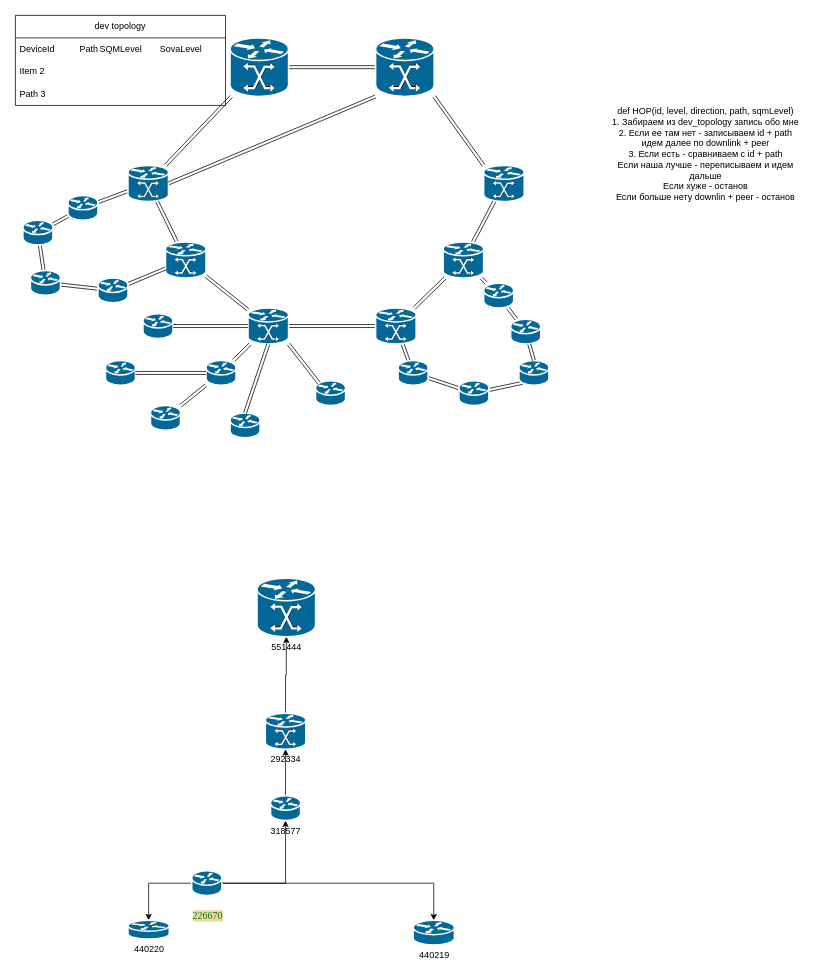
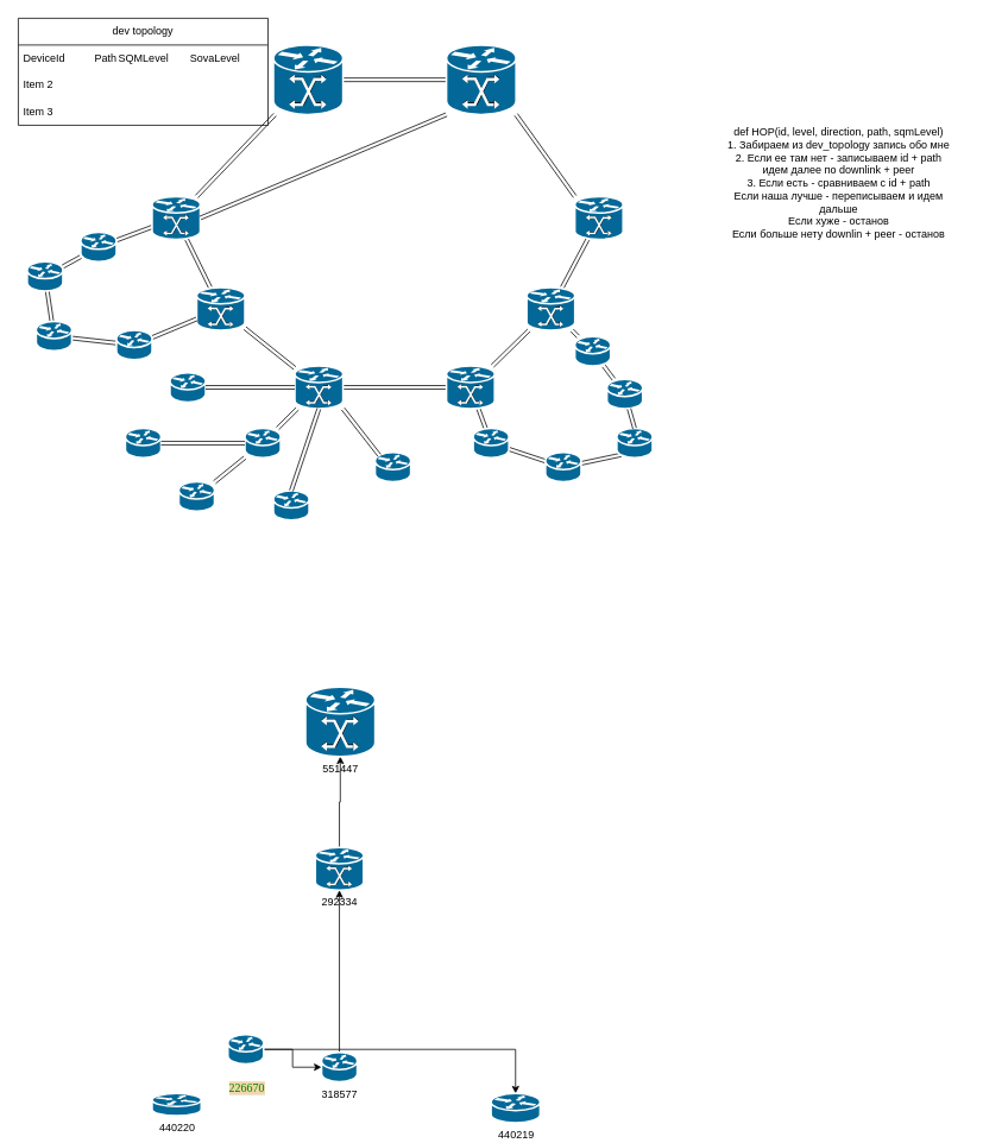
  <mxCell id="0" />
  <mxCell id="1" parent="0" />
  <mxCell id="2" style="edgeStyle=none;shape=link;rounded=0;orthogonalLoop=1;jettySize=auto;html=1;" parent="1" source="3" target="21" edge="1"><mxGeometry relative="1" as="geometry" /></mxCell>
  <mxCell id="3" value="" style="shape=mxgraph.cisco.routers.router;sketch=0;html=1;pointerEvents=1;dashed=0;fillColor=#036897;strokeColor=#ffffff;strokeWidth=2;verticalLabelPosition=bottom;verticalAlign=top;align=center;outlineConnect=0;" parent="1" vertex="1"><mxGeometry x="30" y="293" width="40" height="33" as="geometry" /></mxCell>
  <mxCell id="4" style="rounded=0;orthogonalLoop=1;jettySize=auto;html=1;shape=link;" parent="1" source="6" target="8" edge="1"><mxGeometry relative="1" as="geometry" /></mxCell>
  <mxCell id="5" style="edgeStyle=none;shape=link;rounded=0;orthogonalLoop=1;jettySize=auto;html=1;" parent="1" source="6" target="19" edge="1"><mxGeometry relative="1" as="geometry" /></mxCell>
  <mxCell id="6" value="" style="shape=mxgraph.cisco.routers.gigabit_switch_atm_tag_router;sketch=0;html=1;pointerEvents=1;dashed=0;fillColor=#036897;strokeColor=#ffffff;strokeWidth=2;verticalLabelPosition=bottom;verticalAlign=top;align=center;outlineConnect=0;" parent="1" vertex="1"><mxGeometry x="170" y="220" width="54" height="48" as="geometry" /></mxCell>
  <mxCell id="7" style="edgeStyle=none;shape=link;rounded=0;orthogonalLoop=1;jettySize=auto;html=1;" parent="1" source="8" target="11" edge="1"><mxGeometry relative="1" as="geometry" /></mxCell>
  <mxCell id="8" value="" style="shape=mxgraph.cisco.routers.gigabit_switch_atm_tag_router;sketch=0;html=1;pointerEvents=1;dashed=0;fillColor=#036897;strokeColor=#ffffff;strokeWidth=2;verticalLabelPosition=bottom;verticalAlign=top;align=center;outlineConnect=0;" parent="1" vertex="1"><mxGeometry x="220" y="322" width="54" height="48" as="geometry" /></mxCell>
  <mxCell id="9" style="edgeStyle=none;shape=link;rounded=0;orthogonalLoop=1;jettySize=auto;html=1;entryX=1;entryY=0.5;entryDx=0;entryDy=0;entryPerimeter=0;" parent="1" source="11" target="14" edge="1"><mxGeometry relative="1" as="geometry" /></mxCell>
  <mxCell id="10" style="edgeStyle=none;shape=link;rounded=0;orthogonalLoop=1;jettySize=auto;html=1;" parent="1" source="11" target="25" edge="1"><mxGeometry relative="1" as="geometry" /></mxCell>
  <mxCell id="11" value="" style="shape=mxgraph.cisco.routers.gigabit_switch_atm_tag_router;sketch=0;html=1;pointerEvents=1;dashed=0;fillColor=#036897;strokeColor=#ffffff;strokeWidth=2;verticalLabelPosition=bottom;verticalAlign=top;align=center;outlineConnect=0;" parent="1" vertex="1"><mxGeometry x="330" y="410" width="54" height="48" as="geometry" /></mxCell>
  <mxCell id="12" style="edgeStyle=none;shape=link;rounded=0;orthogonalLoop=1;jettySize=auto;html=1;" parent="1" source="14" target="16" edge="1"><mxGeometry relative="1" as="geometry" /></mxCell>
  <mxCell id="13" style="edgeStyle=none;shape=link;rounded=0;orthogonalLoop=1;jettySize=auto;html=1;" parent="1" source="14" target="28" edge="1"><mxGeometry relative="1" as="geometry" /></mxCell>
  <mxCell id="14" value="" style="shape=mxgraph.cisco.routers.gigabit_switch_atm_tag_router;sketch=0;html=1;pointerEvents=1;dashed=0;fillColor=#036897;strokeColor=#ffffff;strokeWidth=2;verticalLabelPosition=bottom;verticalAlign=top;align=center;outlineConnect=0;" parent="1" vertex="1"><mxGeometry x="500" y="410" width="54" height="48" as="geometry" /></mxCell>
  <mxCell id="15" style="edgeStyle=none;shape=link;rounded=0;orthogonalLoop=1;jettySize=auto;html=1;" parent="1" source="16" target="17" edge="1"><mxGeometry relative="1" as="geometry" /></mxCell>
  <mxCell id="16" value="" style="shape=mxgraph.cisco.routers.gigabit_switch_atm_tag_router;sketch=0;html=1;pointerEvents=1;dashed=0;fillColor=#036897;strokeColor=#ffffff;strokeWidth=2;verticalLabelPosition=bottom;verticalAlign=top;align=center;outlineConnect=0;" parent="1" vertex="1"><mxGeometry x="590" y="322" width="54" height="48" as="geometry" /></mxCell>
  <mxCell id="17" value="" style="shape=mxgraph.cisco.routers.gigabit_switch_atm_tag_router;sketch=0;html=1;pointerEvents=1;dashed=0;fillColor=#036897;strokeColor=#ffffff;strokeWidth=2;verticalLabelPosition=bottom;verticalAlign=top;align=center;outlineConnect=0;" parent="1" vertex="1"><mxGeometry x="644" y="220" width="54" height="48" as="geometry" /></mxCell>
  <mxCell id="18" style="edgeStyle=none;shape=link;rounded=0;orthogonalLoop=1;jettySize=auto;html=1;" parent="1" source="19" target="3" edge="1"><mxGeometry relative="1" as="geometry" /></mxCell>
  <mxCell id="19" value="" style="shape=mxgraph.cisco.routers.router;sketch=0;html=1;pointerEvents=1;dashed=0;fillColor=#036897;strokeColor=#ffffff;strokeWidth=2;verticalLabelPosition=bottom;verticalAlign=top;align=center;outlineConnect=0;" parent="1" vertex="1"><mxGeometry x="90" y="260" width="40" height="33" as="geometry" /></mxCell>
  <mxCell id="20" style="edgeStyle=none;shape=link;rounded=0;orthogonalLoop=1;jettySize=auto;html=1;" parent="1" source="21" target="23" edge="1"><mxGeometry relative="1" as="geometry" /></mxCell>
  <mxCell id="21" value="" style="shape=mxgraph.cisco.routers.router;sketch=0;html=1;pointerEvents=1;dashed=0;fillColor=#036897;strokeColor=#ffffff;strokeWidth=2;verticalLabelPosition=bottom;verticalAlign=top;align=center;outlineConnect=0;" parent="1" vertex="1"><mxGeometry x="40" y="360" width="40" height="33" as="geometry" /></mxCell>
  <mxCell id="22" style="edgeStyle=none;shape=link;rounded=0;orthogonalLoop=1;jettySize=auto;html=1;" parent="1" source="23" target="8" edge="1"><mxGeometry relative="1" as="geometry" /></mxCell>
  <mxCell id="23" value="" style="shape=mxgraph.cisco.routers.router;sketch=0;html=1;pointerEvents=1;dashed=0;fillColor=#036897;strokeColor=#ffffff;strokeWidth=2;verticalLabelPosition=bottom;verticalAlign=top;align=center;outlineConnect=0;" parent="1" vertex="1"><mxGeometry x="130" y="370" width="40" height="33" as="geometry" /></mxCell>
  <mxCell id="24" style="edgeStyle=none;shape=link;rounded=0;orthogonalLoop=1;jettySize=auto;html=1;" parent="1" source="25" target="26" edge="1"><mxGeometry relative="1" as="geometry" /></mxCell>
  <mxCell id="25" value="" style="shape=mxgraph.cisco.routers.router;sketch=0;html=1;pointerEvents=1;dashed=0;fillColor=#036897;strokeColor=#ffffff;strokeWidth=2;verticalLabelPosition=bottom;verticalAlign=top;align=center;outlineConnect=0;" parent="1" vertex="1"><mxGeometry x="274" y="480" width="40" height="33" as="geometry" /></mxCell>
  <mxCell id="26" value="" style="shape=mxgraph.cisco.routers.router;sketch=0;html=1;pointerEvents=1;dashed=0;fillColor=#036897;strokeColor=#ffffff;strokeWidth=2;verticalLabelPosition=bottom;verticalAlign=top;align=center;outlineConnect=0;" parent="1" vertex="1"><mxGeometry x="200" y="540" width="40" height="33" as="geometry" /></mxCell>
  <mxCell id="27" style="edgeStyle=none;shape=link;rounded=0;orthogonalLoop=1;jettySize=auto;html=1;" parent="1" source="28" target="30" edge="1"><mxGeometry relative="1" as="geometry" /></mxCell>
  <mxCell id="28" value="" style="shape=mxgraph.cisco.routers.router;sketch=0;html=1;pointerEvents=1;dashed=0;fillColor=#036897;strokeColor=#ffffff;strokeWidth=2;verticalLabelPosition=bottom;verticalAlign=top;align=center;outlineConnect=0;" parent="1" vertex="1"><mxGeometry x="530" y="480" width="40" height="33" as="geometry" /></mxCell>
  <mxCell id="29" style="edgeStyle=none;shape=link;rounded=0;orthogonalLoop=1;jettySize=auto;html=1;entryX=0.12;entryY=0.9;entryDx=0;entryDy=0;entryPerimeter=0;" parent="1" source="30" target="46" edge="1"><mxGeometry relative="1" as="geometry" /></mxCell>
  <mxCell id="30" value="" style="shape=mxgraph.cisco.routers.router;sketch=0;html=1;pointerEvents=1;dashed=0;fillColor=#036897;strokeColor=#ffffff;strokeWidth=2;verticalLabelPosition=bottom;verticalAlign=top;align=center;outlineConnect=0;" parent="1" vertex="1"><mxGeometry x="611" y="507" width="40" height="33" as="geometry" /></mxCell>
  <mxCell id="31" style="edgeStyle=none;shape=link;rounded=0;orthogonalLoop=1;jettySize=auto;html=1;" parent="1" source="32" target="34" edge="1"><mxGeometry relative="1" as="geometry" /></mxCell>
  <mxCell id="32" value="" style="shape=mxgraph.cisco.routers.router;sketch=0;html=1;pointerEvents=1;dashed=0;fillColor=#036897;strokeColor=#ffffff;strokeWidth=2;verticalLabelPosition=bottom;verticalAlign=top;align=center;outlineConnect=0;" parent="1" vertex="1"><mxGeometry x="680" y="425" width="40" height="33" as="geometry" /></mxCell>
  <mxCell id="33" style="edgeStyle=none;shape=link;rounded=0;orthogonalLoop=1;jettySize=auto;html=1;" parent="1" source="34" target="16" edge="1"><mxGeometry relative="1" as="geometry" /></mxCell>
  <mxCell id="34" value="" style="shape=mxgraph.cisco.routers.router;sketch=0;html=1;pointerEvents=1;dashed=0;fillColor=#036897;strokeColor=#ffffff;strokeWidth=2;verticalLabelPosition=bottom;verticalAlign=top;align=center;outlineConnect=0;" parent="1" vertex="1"><mxGeometry x="644" y="377" width="40" height="33" as="geometry" /></mxCell>
  <mxCell id="35" style="edgeStyle=none;shape=link;rounded=0;orthogonalLoop=1;jettySize=auto;html=1;" parent="1" source="37" target="6" edge="1"><mxGeometry relative="1" as="geometry" /></mxCell>
  <mxCell id="36" style="edgeStyle=none;shape=link;rounded=0;orthogonalLoop=1;jettySize=auto;html=1;" parent="1" source="37" target="38" edge="1"><mxGeometry relative="1" as="geometry" /></mxCell>
  <mxCell id="37" value="" style="shape=mxgraph.cisco.routers.gigabit_switch_atm_tag_router;sketch=0;html=1;pointerEvents=1;dashed=0;fillColor=#036897;strokeColor=#ffffff;strokeWidth=2;verticalLabelPosition=bottom;verticalAlign=top;align=center;outlineConnect=0;" parent="1" vertex="1"><mxGeometry x="306" y="50" width="78" height="78" as="geometry" /></mxCell>
  <mxCell id="38" value="" style="shape=mxgraph.cisco.routers.gigabit_switch_atm_tag_router;sketch=0;html=1;pointerEvents=1;dashed=0;fillColor=#036897;strokeColor=#ffffff;strokeWidth=2;verticalLabelPosition=bottom;verticalAlign=top;align=center;outlineConnect=0;" parent="1" vertex="1"><mxGeometry x="500" y="50" width="78" height="78" as="geometry" /></mxCell>
  <mxCell id="39" style="edgeStyle=none;shape=link;rounded=0;orthogonalLoop=1;jettySize=auto;html=1;entryX=1;entryY=0.5;entryDx=0;entryDy=0;entryPerimeter=0;exitX=0;exitY=1;exitDx=0;exitDy=0;exitPerimeter=0;" parent="1" source="38" target="6" edge="1"><mxGeometry relative="1" as="geometry"><mxPoint x="654" y="254" as="sourcePoint" /><mxPoint x="388" y="148" as="targetPoint" /></mxGeometry></mxCell>
  <mxCell id="40" value="" style="shape=mxgraph.cisco.routers.router;sketch=0;html=1;pointerEvents=1;dashed=0;fillColor=#036897;strokeColor=#ffffff;strokeWidth=2;verticalLabelPosition=bottom;verticalAlign=top;align=center;outlineConnect=0;" parent="1" vertex="1"><mxGeometry x="190" y="417.5" width="40" height="33" as="geometry" /></mxCell>
  <mxCell id="41" value="" style="shape=mxgraph.cisco.routers.router;sketch=0;html=1;pointerEvents=1;dashed=0;fillColor=#036897;strokeColor=#ffffff;strokeWidth=2;verticalLabelPosition=bottom;verticalAlign=top;align=center;outlineConnect=0;" parent="1" vertex="1"><mxGeometry x="420" y="507" width="40" height="33" as="geometry" /></mxCell>
  <mxCell id="42" value="" style="shape=mxgraph.cisco.routers.router;sketch=0;html=1;pointerEvents=1;dashed=0;fillColor=#036897;strokeColor=#ffffff;strokeWidth=2;verticalLabelPosition=bottom;verticalAlign=top;align=center;outlineConnect=0;" parent="1" vertex="1"><mxGeometry x="306" y="550" width="40" height="33" as="geometry" /></mxCell>
  <mxCell id="43" style="edgeStyle=none;shape=link;rounded=0;orthogonalLoop=1;jettySize=auto;html=1;entryX=1;entryY=0.5;entryDx=0;entryDy=0;entryPerimeter=0;exitX=0;exitY=0.5;exitDx=0;exitDy=0;exitPerimeter=0;" parent="1" source="11" target="40" edge="1"><mxGeometry relative="1" as="geometry"><mxPoint x="343" y="468" as="sourcePoint" /><mxPoint x="321" y="490" as="targetPoint" /></mxGeometry></mxCell>
  <mxCell id="44" style="edgeStyle=none;shape=link;rounded=0;orthogonalLoop=1;jettySize=auto;html=1;exitX=0.5;exitY=1;exitDx=0;exitDy=0;exitPerimeter=0;entryX=0.5;entryY=0;entryDx=0;entryDy=0;entryPerimeter=0;" parent="1" source="11" target="42" edge="1"><mxGeometry relative="1" as="geometry"><mxPoint x="353" y="478" as="sourcePoint" /><mxPoint x="331" y="500" as="targetPoint" /></mxGeometry></mxCell>
  <mxCell id="45" style="edgeStyle=none;shape=link;rounded=0;orthogonalLoop=1;jettySize=auto;html=1;exitX=1;exitY=1;exitDx=0;exitDy=0;exitPerimeter=0;entryX=0.12;entryY=0.1;entryDx=0;entryDy=0;entryPerimeter=0;" parent="1" source="11" target="41" edge="1"><mxGeometry relative="1" as="geometry"><mxPoint x="363" y="488" as="sourcePoint" /><mxPoint x="341" y="510" as="targetPoint" /></mxGeometry></mxCell>
  <mxCell id="46" value="" style="shape=mxgraph.cisco.routers.router;sketch=0;html=1;pointerEvents=1;dashed=0;fillColor=#036897;strokeColor=#ffffff;strokeWidth=2;verticalLabelPosition=bottom;verticalAlign=top;align=center;outlineConnect=0;" parent="1" vertex="1"><mxGeometry x="691" y="480" width="40" height="33" as="geometry" /></mxCell>
  <mxCell id="47" style="edgeStyle=none;shape=link;rounded=0;orthogonalLoop=1;jettySize=auto;html=1;exitX=0.5;exitY=0;exitDx=0;exitDy=0;exitPerimeter=0;" parent="1" source="46" target="32" edge="1"><mxGeometry relative="1" as="geometry"><mxPoint x="661" y="529" as="sourcePoint" /><mxPoint x="706" y="520" as="targetPoint" /></mxGeometry></mxCell>
  <mxCell id="48" value="" style="shape=mxgraph.cisco.routers.router;sketch=0;html=1;pointerEvents=1;dashed=0;fillColor=#036897;strokeColor=#ffffff;strokeWidth=2;verticalLabelPosition=bottom;verticalAlign=top;align=center;outlineConnect=0;" parent="1" vertex="1"><mxGeometry x="140" y="480" width="40" height="33" as="geometry" /></mxCell>
  <mxCell id="49" style="edgeStyle=none;shape=link;rounded=0;orthogonalLoop=1;jettySize=auto;html=1;exitX=0;exitY=0.5;exitDx=0;exitDy=0;exitPerimeter=0;entryX=1;entryY=0.5;entryDx=0;entryDy=0;entryPerimeter=0;" parent="1" source="25" target="48" edge="1"><mxGeometry relative="1" as="geometry"><mxPoint x="284" y="523" as="sourcePoint" /><mxPoint x="250" y="550" as="targetPoint" /></mxGeometry></mxCell>
  <mxCell id="50" style="edgeStyle=none;shape=link;rounded=0;orthogonalLoop=1;jettySize=auto;html=1;entryX=0;entryY=0;entryDx=0;entryDy=0;entryPerimeter=0;exitX=1;exitY=1;exitDx=0;exitDy=0;exitPerimeter=0;" parent="1" source="38" target="17" edge="1"><mxGeometry relative="1" as="geometry"><mxPoint x="510" y="138" as="sourcePoint" /><mxPoint x="234" y="254" as="targetPoint" /></mxGeometry></mxCell>
- <mxCell id="51" style="edgeStyle=orthogonalEdgeStyle;rounded=0;orthogonalLoop=1;jettySize=auto;html=1;" parent="1" source="54" target="55" edge="1"><mxGeometry relative="1" as="geometry" /></mxCell>
  <mxCell id="52" style="edgeStyle=orthogonalEdgeStyle;rounded=0;orthogonalLoop=1;jettySize=auto;html=1;" parent="1" source="54" target="57" edge="1"><mxGeometry relative="1" as="geometry" /></mxCell>
  <mxCell id="53" style="edgeStyle=orthogonalEdgeStyle;rounded=0;orthogonalLoop=1;jettySize=auto;html=1;" parent="1" source="54" target="58" edge="1"><mxGeometry relative="1" as="geometry" /></mxCell>
  <mxCell id="54" value="&lt;div style=&quot;background-color:#ffffff;padding-left:2px;padding-top:0px;padding-right:0px;padding-bottom:0px;&quot;&gt;&lt;div style=&quot;color:#000000;background-color:#ffffff;font-family:&amp;quot;Consolas&amp;quot;;font-size:10pt;white-space:nowrap;&quot;&gt;&lt;p style=&quot;background-color:#e8f2fe;&quot;&gt;&lt;span style=&quot;color:#008000;background-color:#f0d8a8;&quot;&gt;226670&lt;/span&gt;&lt;/p&gt;&lt;/div&gt;&lt;br&gt;&lt;/div&gt;" style="shape=mxgraph.cisco.routers.router;sketch=0;html=1;pointerEvents=1;dashed=0;fillColor=#036897;strokeColor=#ffffff;strokeWidth=2;verticalLabelPosition=bottom;verticalAlign=top;align=center;outlineConnect=0;" parent="1" vertex="1"><mxGeometry x="255" y="1160" width="40" height="33" as="geometry" /></mxCell>
  <mxCell id="55" value="440220" style="shape=mxgraph.cisco.routers.router;sketch=0;html=1;pointerEvents=1;dashed=0;fillColor=#036897;strokeColor=#ffffff;strokeWidth=2;verticalLabelPosition=bottom;verticalAlign=top;align=center;outlineConnect=0;" parent="1" vertex="1"><mxGeometry x="170" y="1226" width="55" height="25" as="geometry" /></mxCell>
  <mxCell id="56" style="edgeStyle=orthogonalEdgeStyle;rounded=0;orthogonalLoop=1;jettySize=auto;html=1;" parent="1" source="57" target="60" edge="1"><mxGeometry relative="1" as="geometry" /></mxCell>
- <mxCell id="57" value="318577" style="shape=mxgraph.cisco.routers.router;sketch=0;html=1;pointerEvents=1;dashed=0;fillColor=#036897;strokeColor=#ffffff;strokeWidth=2;verticalLabelPosition=bottom;verticalAlign=top;align=center;outlineConnect=0;" parent="1" vertex="1"><mxGeometry x="360" y="1060" width="40" height="33" as="geometry" /></mxCell>
+ <mxCell id="57" value="318577" style="shape=mxgraph.cisco.routers.router;sketch=0;html=1;pointerEvents=1;dashed=0;fillColor=#036897;strokeColor=#ffffff;strokeWidth=2;verticalLabelPosition=bottom;verticalAlign=top;align=center;outlineConnect=0;" parent="1" vertex="1"><mxGeometry x="360" y="1180" width="40" height="33" as="geometry" /></mxCell>
  <mxCell id="58" value="440219" style="shape=mxgraph.cisco.routers.router;sketch=0;html=1;pointerEvents=1;dashed=0;fillColor=#036897;strokeColor=#ffffff;strokeWidth=2;verticalLabelPosition=bottom;verticalAlign=top;align=center;outlineConnect=0;" parent="1" vertex="1"><mxGeometry x="550" y="1226" width="55" height="33" as="geometry" /></mxCell>
  <mxCell id="59" style="edgeStyle=orthogonalEdgeStyle;rounded=0;orthogonalLoop=1;jettySize=auto;html=1;" parent="1" source="60" target="61" edge="1"><mxGeometry relative="1" as="geometry" /></mxCell>
  <mxCell id="60" value="292334" style="shape=mxgraph.cisco.routers.gigabit_switch_atm_tag_router;sketch=0;html=1;pointerEvents=1;dashed=0;fillColor=#036897;strokeColor=#ffffff;strokeWidth=2;verticalLabelPosition=bottom;verticalAlign=top;align=center;outlineConnect=0;" parent="1" vertex="1"><mxGeometry x="353" y="950" width="54" height="48" as="geometry" /></mxCell>
- <mxCell id="61" value="551444" style="shape=mxgraph.cisco.routers.gigabit_switch_atm_tag_router;sketch=0;html=1;pointerEvents=1;dashed=0;fillColor=#036897;strokeColor=#ffffff;strokeWidth=2;verticalLabelPosition=bottom;verticalAlign=top;align=center;outlineConnect=0;" parent="1" vertex="1"><mxGeometry x="342" y="770" width="78" height="78" as="geometry" /></mxCell>
+ <mxCell id="61" value="551447" style="shape=mxgraph.cisco.routers.gigabit_switch_atm_tag_router;sketch=0;html=1;pointerEvents=1;dashed=0;fillColor=#036897;strokeColor=#ffffff;strokeWidth=2;verticalLabelPosition=bottom;verticalAlign=top;align=center;outlineConnect=0;" parent="1" vertex="1"><mxGeometry x="342" y="770" width="78" height="78" as="geometry" /></mxCell>
  <mxCell id="62" value="&lt;div&gt;def HOP(id, level, direction, path, sqmLevel)&lt;/div&gt;&lt;div&gt;1. Забираем из dev_topology запись обо мне&lt;br&gt;2. Если ее там нет - записываем id + path&lt;br&gt;идем далее по downlink + peer&lt;br&gt;&lt;/div&gt;&lt;div&gt;3. Если есть - сравниваем с id + path&lt;br&gt;Если наша лучше - переписываем и идем дальше&lt;br&gt;Если хуже - останов&lt;br&gt;Если больше нету downlin + peer - останов&lt;br&gt;&lt;/div&gt;" style="text;html=1;align=center;verticalAlign=middle;whiteSpace=wrap;rounded=0;" vertex="1" parent="1"><mxGeometry x="800" y="40" width="280" height="330" as="geometry" /></mxCell>
  <mxCell id="63" value="dev topology" style="swimlane;fontStyle=0;childLayout=stackLayout;horizontal=1;startSize=30;horizontalStack=0;resizeParent=1;resizeParentMax=0;resizeLast=0;collapsible=1;marginBottom=0;whiteSpace=wrap;html=1;" vertex="1" parent="1"><mxGeometry x="20" y="20" width="280" height="120" as="geometry" /></mxCell>
  <mxCell id="64" value="&lt;div&gt;DeviceId&lt;span style=&quot;white-space: pre;&quot;&gt;&#09;&lt;/span&gt;&lt;span style=&quot;white-space: pre;&quot;&gt;&#09;&lt;/span&gt;Path&lt;span style=&quot;white-space: pre;&quot;&gt;&#09;&lt;/span&gt;SQMLevel&lt;span style=&quot;white-space: pre;&quot;&gt;&#09;&lt;/span&gt;SovaLevel&lt;/div&gt;" style="text;strokeColor=none;fillColor=none;align=left;verticalAlign=middle;spacingLeft=4;spacingRight=4;overflow=hidden;points=[[0,0.5],[1,0.5]];portConstraint=eastwest;rotatable=0;whiteSpace=wrap;html=1;" vertex="1" parent="63"><mxGeometry y="30" width="280" height="30" as="geometry" /></mxCell>
  <mxCell id="65" value="Item 2" style="text;strokeColor=none;fillColor=none;align=left;verticalAlign=middle;spacingLeft=4;spacingRight=4;overflow=hidden;points=[[0,0.5],[1,0.5]];portConstraint=eastwest;rotatable=0;whiteSpace=wrap;html=1;" vertex="1" parent="63"><mxGeometry y="60" width="280" height="30" as="geometry" /></mxCell>
- <mxCell id="66" value="Path 3" style="text;strokeColor=none;fillColor=none;align=left;verticalAlign=middle;spacingLeft=4;spacingRight=4;overflow=hidden;points=[[0,0.5],[1,0.5]];portConstraint=eastwest;rotatable=0;whiteSpace=wrap;html=1;" vertex="1" parent="63"><mxGeometry y="90" width="280" height="30" as="geometry" /></mxCell>
+ <mxCell id="66" value="Item 3" style="text;strokeColor=none;fillColor=none;align=left;verticalAlign=middle;spacingLeft=4;spacingRight=4;overflow=hidden;points=[[0,0.5],[1,0.5]];portConstraint=eastwest;rotatable=0;whiteSpace=wrap;html=1;" vertex="1" parent="63"><mxGeometry y="90" width="280" height="30" as="geometry" /></mxCell>
